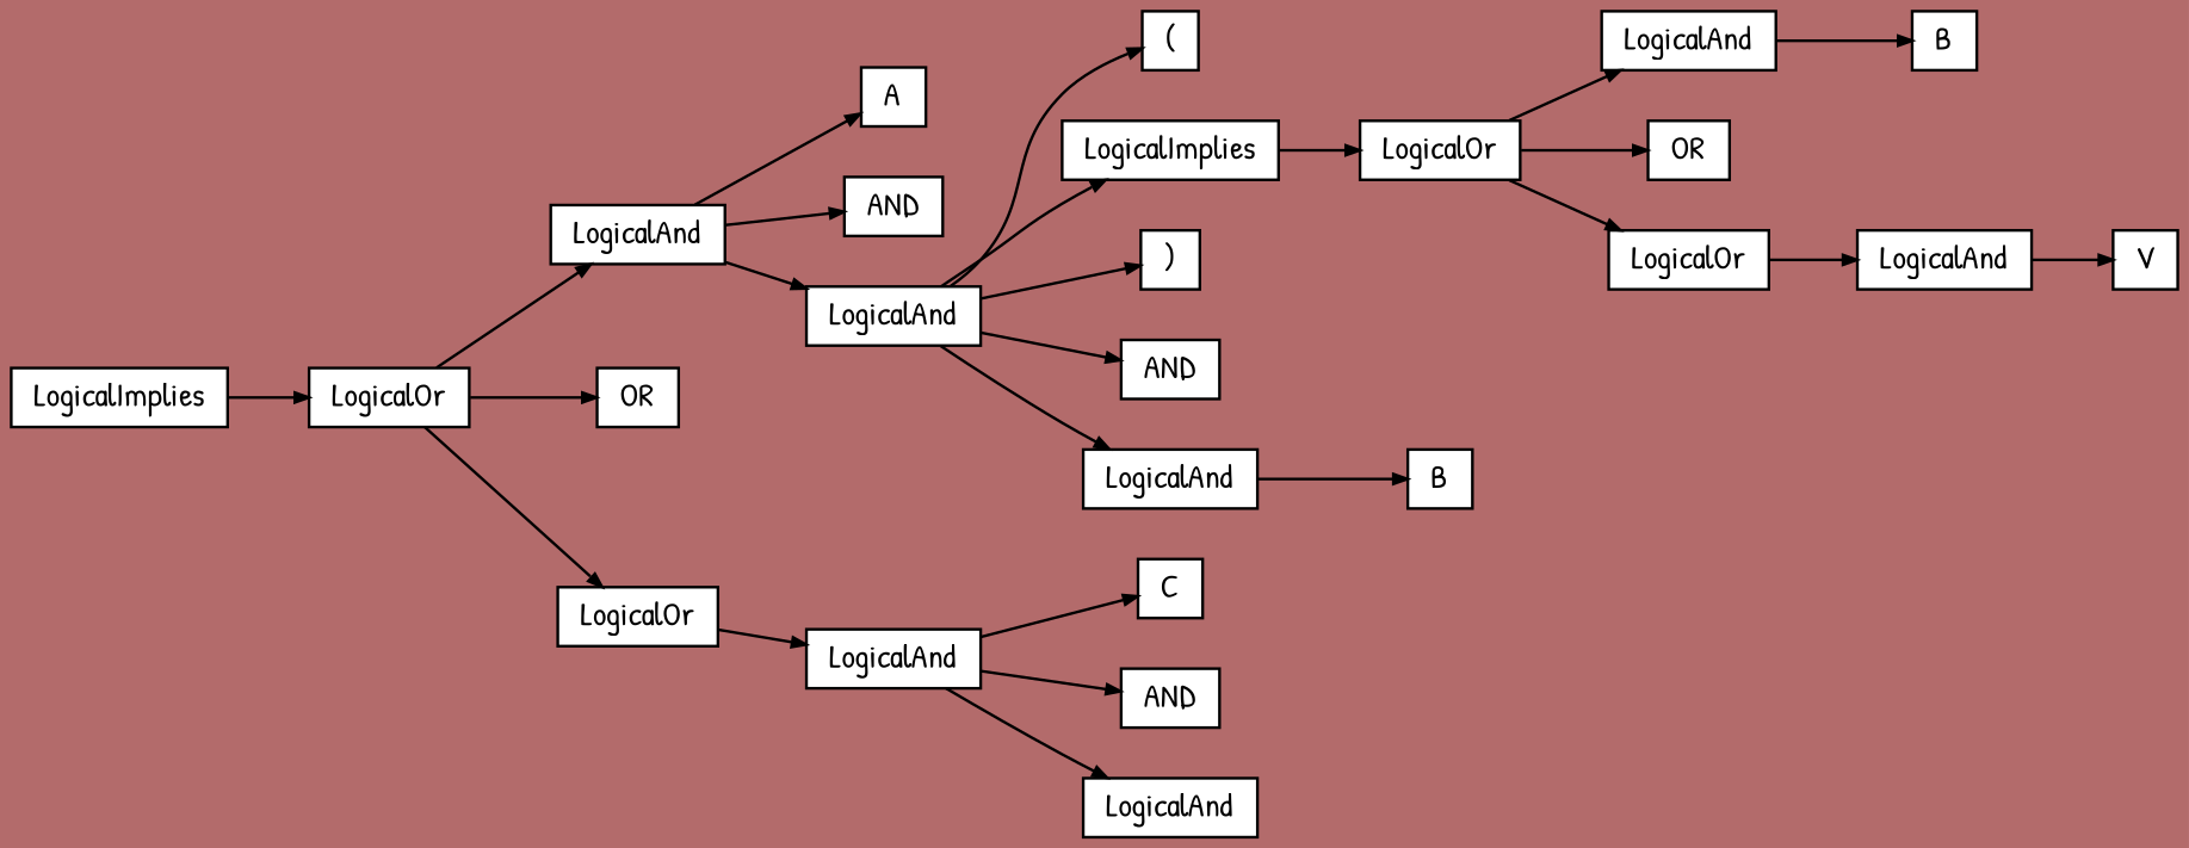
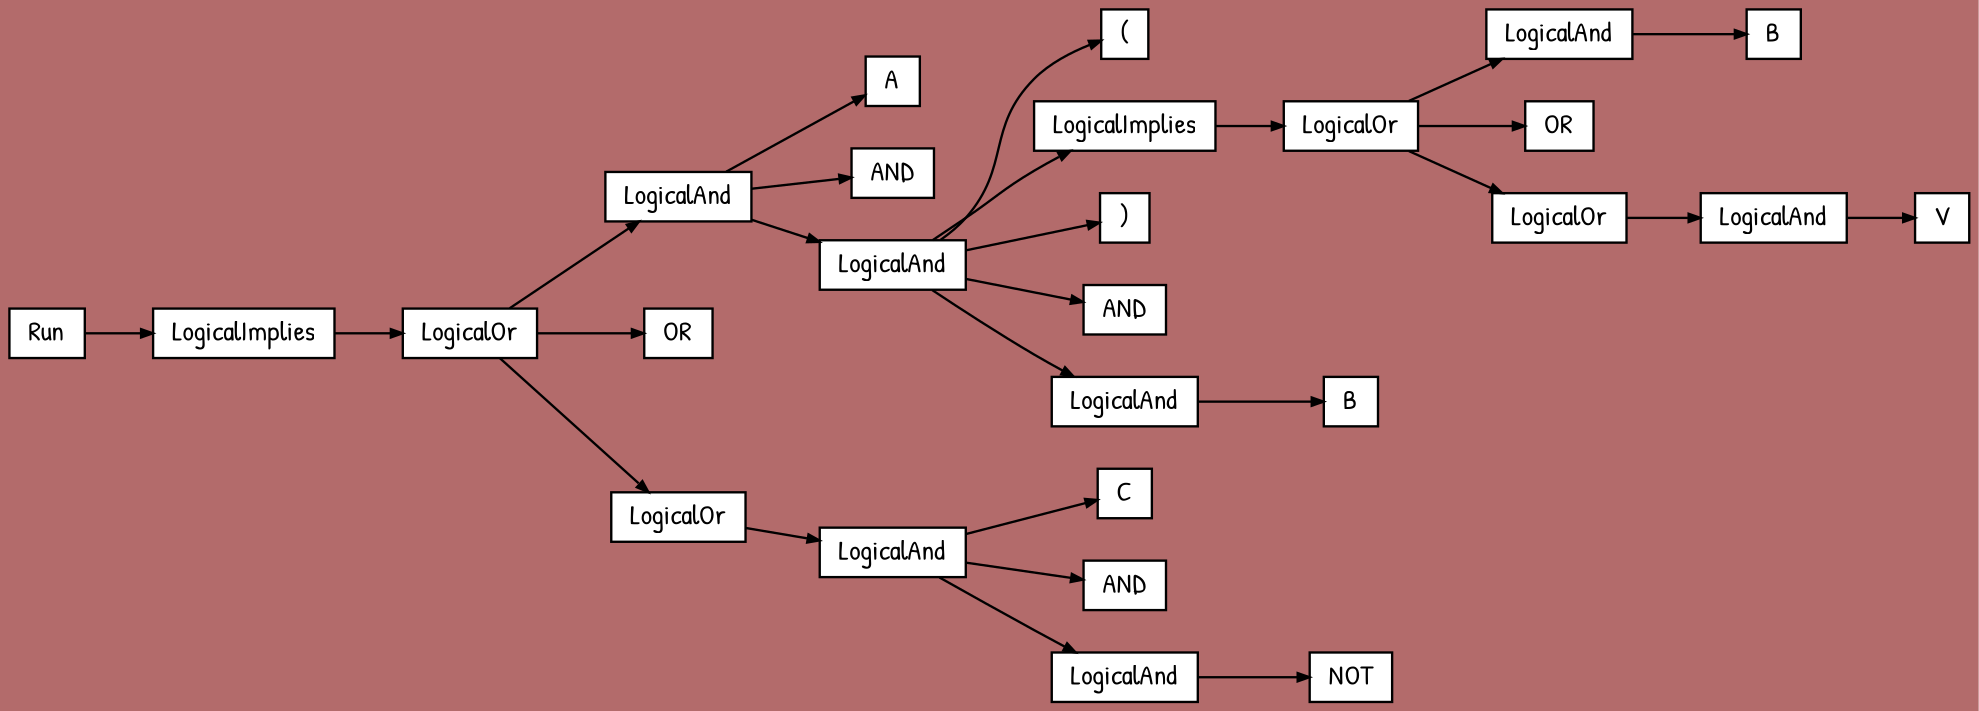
  digraph {
    bgcolor="0 .4 .7"
    fontname="Patrick Hand"
    ordering=out
    rankdir=LR
    ranksep=.4
    node [color=black fillcolor=white fixedsize=false fontcolor=black fontname="Patrick Hand" fontsize=12 shape=box style="filled, solid, regular"]
    edge [arrowsize=.5 color=black fontname="Patrick Hand" style=regular]
+   n1 [height=.25 label=Run width=.25]
    n2 [height=.25 label=LogicalImplies width=.25]
    n3 [height=.25 label=LogicalOr width=.25]
    n4 [height=.25 label=LogicalAnd width=.25]
    n5 [height=.25 label=OR width=.25]
    n6 [height=.25 label=LogicalOr width=.25]
    n7 [height=.25 label=A width=.25]
    n8 [height=.25 label=AND width=.25]
    n9 [height=.25 label=LogicalAnd width=.25]
    n10 [height=.25 label=LogicalAnd width=.25]
    n11 [height=.25 label="(" width=.25]
    n12 [height=.25 label=LogicalImplies width=.25]
    n13 [height=.25 label=")" width=.25]
    n14 [height=.25 label=AND width=.25]
    n15 [height=.25 label=LogicalAnd width=.25]
    n16 [height=.25 label=LogicalOr width=.25]
    n17 [height=.25 label=B width=.25]
    n18 [height=.25 label=LogicalAnd width=.25]
    n19 [height=.25 label=OR width=.25]
    n20 [height=.25 label=LogicalOr width=.25]
    n21 [height=.25 label=B width=.25]
    n22 [height=.25 label=LogicalAnd width=.25]
    n23 [height=.25 label=V width=.25]
    n24 [height=.25 label=C width=.25]
    n25 [height=.25 label=AND width=.25]
    n26 [height=.25 label=LogicalAnd width=.25]
+   n27 [height=.25 label=NOT width=.25]
+   n1 -> n2
    n2 -> n3
    n3 -> n4
    n3 -> n5
    n3 -> n6
    n4 -> n7
    n4 -> n8
    n4 -> n9
    n6 -> n10
    n9 -> n11
    n9 -> n12
    n9 -> n13
    n9 -> n14
    n9 -> n15
    n10 -> n24
    n10 -> n25
    n10 -> n26
    n12 -> n16
    n15 -> n17
    n16 -> n18
    n16 -> n19
    n16 -> n20
    n18 -> n21
    n20 -> n22
    n22 -> n23
+   n26 -> n27
  }
